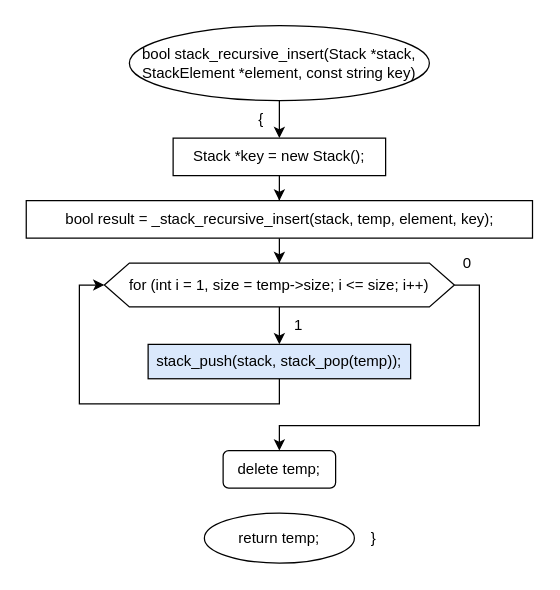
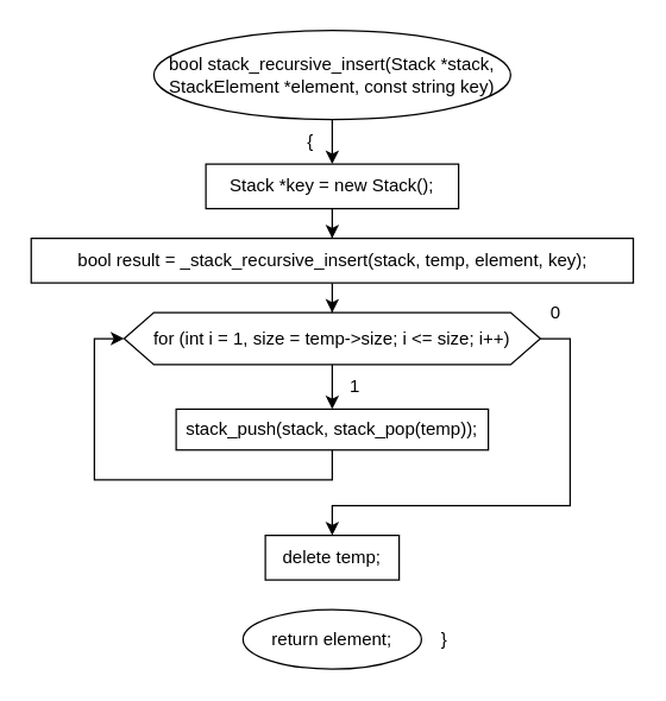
  <mxCell id="0" />
  <mxCell id="1" parent="0" />
  <mxCell id="2" value="" style="edgeStyle=orthogonalEdgeStyle;rounded=0;orthogonalLoop=1;jettySize=auto;html=1;" parent="1" source="3" target="5" edge="1"><mxGeometry relative="1" as="geometry" /></mxCell>
  <mxCell id="3" value="bool stack_recursive_insert(Stack *stack, StackElement *element, const string key)" style="ellipse;whiteSpace=wrap;html=1;" parent="1" vertex="1"><mxGeometry x="103" y="20" width="240" height="60" as="geometry" /></mxCell>
  <mxCell id="4" value="" style="edgeStyle=orthogonalEdgeStyle;rounded=0;orthogonalLoop=1;jettySize=auto;html=1;" parent="1" source="5" target="8" edge="1"><mxGeometry relative="1" as="geometry" /></mxCell>
  <mxCell id="5" value="Stack *key = new Stack();" style="whiteSpace=wrap;html=1;" parent="1" vertex="1"><mxGeometry x="138" y="110" width="170" height="30" as="geometry" /></mxCell>
  <mxCell id="6" value="{" style="text;html=1;align=center;verticalAlign=middle;resizable=0;points=[];autosize=1;strokeColor=none;fillColor=none;" parent="1" vertex="1"><mxGeometry x="193" y="80" width="30" height="30" as="geometry" /></mxCell>
  <mxCell id="7" value="" style="edgeStyle=orthogonalEdgeStyle;rounded=0;orthogonalLoop=1;jettySize=auto;html=1;" parent="1" source="8" target="11" edge="1"><mxGeometry relative="1" as="geometry" /></mxCell>
  <mxCell id="8" value="bool result = _stack_recursive_insert(stack, temp, element, key);" style="whiteSpace=wrap;html=1;" parent="1" vertex="1"><mxGeometry x="20.5" y="160" width="405" height="30" as="geometry" /></mxCell>
  <mxCell id="9" value="" style="edgeStyle=orthogonalEdgeStyle;rounded=0;orthogonalLoop=1;jettySize=auto;html=1;" parent="1" source="11" target="13" edge="1"><mxGeometry relative="1" as="geometry" /></mxCell>
  <mxCell id="10" style="edgeStyle=orthogonalEdgeStyle;rounded=0;orthogonalLoop=1;jettySize=auto;html=1;exitX=1;exitY=0.5;exitDx=0;exitDy=0;entryX=0.5;entryY=0;entryDx=0;entryDy=0;" parent="1" source="11" target="15" edge="1"><mxGeometry relative="1" as="geometry"><Array as="points"><mxPoint x="383" y="228" /><mxPoint x="383" y="340" /><mxPoint x="223" y="340" /></Array></mxGeometry></mxCell>
  <mxCell id="11" value="for (int i = 1, size = temp-&amp;gt;size; i &amp;lt;= size; i++)" style="shape=hexagon;perimeter=hexagonPerimeter2;whiteSpace=wrap;html=1;fixedSize=1;" parent="1" vertex="1"><mxGeometry x="83" y="210" width="280" height="35" as="geometry" /></mxCell>
  <mxCell id="12" style="edgeStyle=orthogonalEdgeStyle;rounded=0;orthogonalLoop=1;jettySize=auto;html=1;exitX=0.5;exitY=1;exitDx=0;exitDy=0;entryX=0;entryY=0.5;entryDx=0;entryDy=0;" parent="1" source="13" target="11" edge="1"><mxGeometry relative="1" as="geometry" /></mxCell>
- <mxCell id="13" value="stack_push(stack, stack_pop(temp));" style="whiteSpace=wrap;html=1;fillColor=#dae8fc;" parent="1" vertex="1"><mxGeometry x="118" y="275" width="210" height="27.5" as="geometry" /></mxCell>
+ <mxCell id="13" value="stack_push(stack, stack_pop(temp));" style="whiteSpace=wrap;html=1;" parent="1" vertex="1"><mxGeometry x="118" y="275" width="210" height="27.5" as="geometry" /></mxCell>
  <mxCell id="14" value="1" style="text;html=1;align=center;verticalAlign=middle;resizable=0;points=[];autosize=1;strokeColor=none;fillColor=none;" parent="1" vertex="1"><mxGeometry x="223" y="245" width="30" height="30" as="geometry" /></mxCell>
- <mxCell id="15" value="delete temp;" style="whiteSpace=wrap;html=1;rounded=1;" parent="1" vertex="1"><mxGeometry x="178" y="360" width="90" height="30" as="geometry" /></mxCell>
- <mxCell id="16" value="return temp;" style="ellipse;whiteSpace=wrap;html=1;" parent="1" vertex="1"><mxGeometry x="163" y="410" width="120" height="40" as="geometry" /></mxCell>
+ <mxCell id="15" value="delete temp;" style="whiteSpace=wrap;html=1;" parent="1" vertex="1"><mxGeometry x="178" y="360" width="90" height="30" as="geometry" /></mxCell>
+ <mxCell id="16" value="return element;" style="ellipse;whiteSpace=wrap;html=1;" parent="1" vertex="1"><mxGeometry x="163" y="410" width="120" height="40" as="geometry" /></mxCell>
  <mxCell id="17" value="}" style="text;html=1;align=center;verticalAlign=middle;resizable=0;points=[];autosize=1;strokeColor=none;fillColor=none;" parent="1" vertex="1"><mxGeometry x="283" y="415" width="30" height="30" as="geometry" /></mxCell>
  <mxCell id="18" value="0" style="text;html=1;align=center;verticalAlign=middle;resizable=0;points=[];autosize=1;strokeColor=none;fillColor=none;" parent="1" vertex="1"><mxGeometry x="358" y="195" width="30" height="30" as="geometry" /></mxCell>
